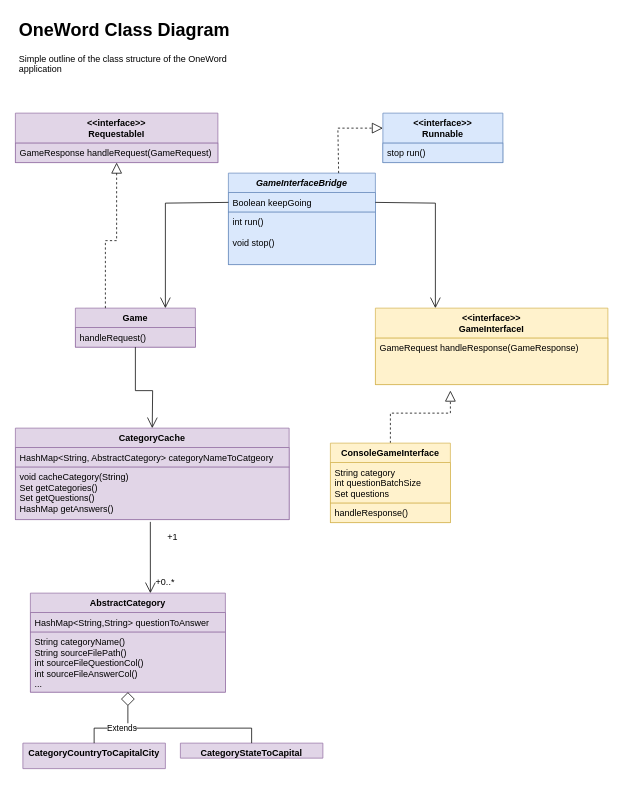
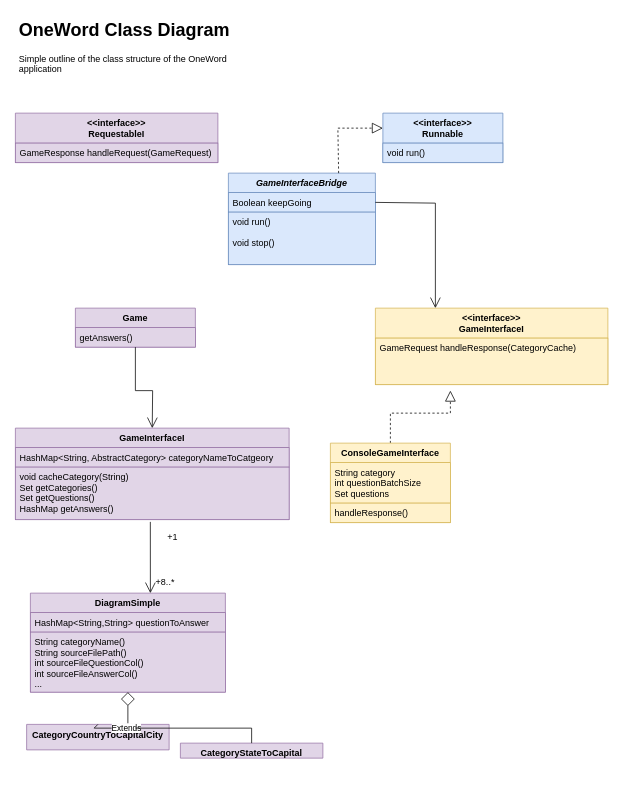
  <mxCell id="0" />
  <mxCell id="1" parent="0" />
  <mxCell id="2" value="GameInterfaceBridge" style="swimlane;fontStyle=3;align=center;verticalAlign=top;childLayout=stackLayout;horizontal=1;startSize=26;horizontalStack=0;resizeParent=1;resizeLast=0;collapsible=1;marginBottom=0;rounded=0;shadow=0;strokeWidth=1;fillColor=#dae8fc;strokeColor=#6c8ebf;" parent="1" vertex="1"><mxGeometry x="304" y="230" width="196" height="122" as="geometry"><mxRectangle x="230" y="140" width="160" height="26" as="alternateBounds" /></mxGeometry></mxCell>
  <mxCell id="3" value="Boolean keepGoing&#10;" style="text;align=left;verticalAlign=top;spacingLeft=4;spacingRight=4;overflow=hidden;rotatable=0;points=[[0,0.5],[1,0.5]];portConstraint=eastwest;fillColor=#dae8fc;strokeColor=#6c8ebf;" parent="2" vertex="1"><mxGeometry y="26" width="196" height="26" as="geometry" /></mxCell>
- <mxCell id="4" value="int run()&#10;&#10;void stop()" style="text;align=left;verticalAlign=top;spacingLeft=4;spacingRight=4;overflow=hidden;rotatable=0;points=[[0,0.5],[1,0.5]];portConstraint=eastwest;fillColor=#dae8fc;strokeColor=#6c8ebf;" parent="2" vertex="1"><mxGeometry y="52" width="196" height="70" as="geometry" /></mxCell>
+ <mxCell id="4" value="void run()&#10;&#10;void stop()" style="text;align=left;verticalAlign=top;spacingLeft=4;spacingRight=4;overflow=hidden;rotatable=0;points=[[0,0.5],[1,0.5]];portConstraint=eastwest;fillColor=#dae8fc;strokeColor=#6c8ebf;" parent="2" vertex="1"><mxGeometry y="52" width="196" height="70" as="geometry" /></mxCell>
  <mxCell id="5" value="Game" style="swimlane;fontStyle=1;align=center;verticalAlign=top;childLayout=stackLayout;horizontal=1;startSize=26;horizontalStack=0;resizeParent=1;resizeLast=0;collapsible=1;marginBottom=0;rounded=0;shadow=0;strokeWidth=1;fillColor=#e1d5e7;strokeColor=#9673a6;" parent="1" vertex="1"><mxGeometry x="100" y="410" width="160" height="52" as="geometry"><mxRectangle x="130" y="380" width="160" height="26" as="alternateBounds" /></mxGeometry></mxCell>
- <mxCell id="6" value="handleRequest()&#10;" style="text;align=left;verticalAlign=top;spacingLeft=4;spacingRight=4;overflow=hidden;rotatable=0;points=[[0,0.5],[1,0.5]];portConstraint=eastwest;fontStyle=0;fillColor=#e1d5e7;strokeColor=#9673a6;" parent="5" vertex="1"><mxGeometry y="26" width="160" height="26" as="geometry" /></mxCell>
+ <mxCell id="6" value="getAnswers()&#10;" style="text;align=left;verticalAlign=top;spacingLeft=4;spacingRight=4;overflow=hidden;rotatable=0;points=[[0,0.5],[1,0.5]];portConstraint=eastwest;fontStyle=0;fillColor=#e1d5e7;strokeColor=#9673a6;" parent="5" vertex="1"><mxGeometry y="26" width="160" height="26" as="geometry" /></mxCell>
  <mxCell id="7" value="" style="endArrow=open;endFill=1;endSize=12;html=1;rounded=0;entryX=0.25;entryY=0;entryDx=0;entryDy=0;exitX=1;exitY=0.5;exitDx=0;exitDy=0;" edge="1" parent="1" source="3"><mxGeometry width="160" relative="1" as="geometry"><mxPoint x="464" y="370" as="sourcePoint" /><mxPoint x="580" y="410" as="targetPoint" /><Array as="points"><mxPoint x="580" y="270" /></Array></mxGeometry></mxCell>
- <mxCell id="8" value="" style="endArrow=open;endFill=1;endSize=12;html=1;rounded=0;exitX=0;exitY=0.5;exitDx=0;exitDy=0;entryX=0.75;entryY=0;entryDx=0;entryDy=0;" edge="1" parent="1" source="3" target="5"><mxGeometry width="160" relative="1" as="geometry"><mxPoint x="304" y="315" as="sourcePoint" /><mxPoint x="270" y="320" as="targetPoint" /><Array as="points"><mxPoint x="220" y="270" /></Array></mxGeometry></mxCell>
  <mxCell id="9" value="&lt;&lt;interface&gt;&gt;&#10;Runnable" style="swimlane;fontStyle=1;align=center;verticalAlign=top;childLayout=stackLayout;horizontal=1;startSize=40;horizontalStack=0;resizeParent=1;resizeParentMax=0;resizeLast=0;collapsible=1;marginBottom=0;fillColor=#dae8fc;strokeColor=#6c8ebf;" vertex="1" parent="1"><mxGeometry x="510" y="150" width="160" height="66" as="geometry" /></mxCell>
- <mxCell id="10" value="stop run()" style="text;strokeColor=#6c8ebf;fillColor=#dae8fc;align=left;verticalAlign=top;spacingLeft=4;spacingRight=4;overflow=hidden;rotatable=0;points=[[0,0.5],[1,0.5]];portConstraint=eastwest;" vertex="1" parent="9"><mxGeometry y="40" width="160" height="26" as="geometry" /></mxCell>
+ <mxCell id="10" value="void run()" style="text;strokeColor=#6c8ebf;fillColor=#dae8fc;align=left;verticalAlign=top;spacingLeft=4;spacingRight=4;overflow=hidden;rotatable=0;points=[[0,0.5],[1,0.5]];portConstraint=eastwest;" vertex="1" parent="9"><mxGeometry y="40" width="160" height="26" as="geometry" /></mxCell>
  <mxCell id="11" value="" style="endArrow=block;dashed=1;endFill=0;endSize=12;html=1;rounded=0;exitX=0.75;exitY=0;exitDx=0;exitDy=0;" edge="1" parent="1" source="2"><mxGeometry width="160" relative="1" as="geometry"><mxPoint x="350" y="170" as="sourcePoint" /><mxPoint x="510" y="170" as="targetPoint" /><Array as="points"><mxPoint x="450" y="170" /></Array></mxGeometry></mxCell>
  <mxCell id="12" value="&lt;&lt;interface&gt;&gt;&#10;GameInterfaceI" style="swimlane;fontStyle=1;align=center;verticalAlign=top;childLayout=stackLayout;horizontal=1;startSize=40;horizontalStack=0;resizeParent=1;resizeParentMax=0;resizeLast=0;collapsible=1;marginBottom=0;fillColor=#fff2cc;strokeColor=#d6b656;" vertex="1" parent="1"><mxGeometry x="500" y="410" width="310" height="102" as="geometry" /></mxCell>
- <mxCell id="13" value="GameRequest handleResponse(GameResponse)" style="text;strokeColor=#d6b656;fillColor=#fff2cc;align=left;verticalAlign=top;spacingLeft=4;spacingRight=4;overflow=hidden;rotatable=0;points=[[0,0.5],[1,0.5]];portConstraint=eastwest;" vertex="1" parent="12"><mxGeometry y="40" width="310" height="62" as="geometry" /></mxCell>
+ <mxCell id="13" value="GameRequest handleResponse(CategoryCache)" style="text;strokeColor=#d6b656;fillColor=#fff2cc;align=left;verticalAlign=top;spacingLeft=4;spacingRight=4;overflow=hidden;rotatable=0;points=[[0,0.5],[1,0.5]];portConstraint=eastwest;" vertex="1" parent="12"><mxGeometry y="40" width="310" height="62" as="geometry" /></mxCell>
  <mxCell id="14" value="&lt;&lt;interface&gt;&gt;&#10;RequestableI" style="swimlane;fontStyle=1;align=center;verticalAlign=top;childLayout=stackLayout;horizontal=1;startSize=40;horizontalStack=0;resizeParent=1;resizeParentMax=0;resizeLast=0;collapsible=1;marginBottom=0;fillColor=#e1d5e7;strokeColor=#9673a6;" vertex="1" parent="1"><mxGeometry x="20" y="150" width="270" height="66" as="geometry" /></mxCell>
  <mxCell id="15" value="GameResponse handleRequest(GameRequest)" style="text;strokeColor=#9673a6;fillColor=#e1d5e7;align=left;verticalAlign=top;spacingLeft=4;spacingRight=4;overflow=hidden;rotatable=0;points=[[0,0.5],[1,0.5]];portConstraint=eastwest;" vertex="1" parent="14"><mxGeometry y="40" width="270" height="26" as="geometry" /></mxCell>
- <mxCell id="16" value="" style="endArrow=block;dashed=1;endFill=0;endSize=12;html=1;rounded=0;exitX=0.25;exitY=0;exitDx=0;exitDy=0;" edge="1" parent="1" source="5" target="15"><mxGeometry width="160" relative="1" as="geometry"><mxPoint x="40" y="350" as="sourcePoint" /><mxPoint x="200" y="350" as="targetPoint" /><Array as="points"><mxPoint x="140" y="320" /><mxPoint x="155" y="320" /></Array></mxGeometry></mxCell>
- <mxCell id="17" value="CategoryCache" style="swimlane;fontStyle=1;align=center;verticalAlign=top;childLayout=stackLayout;horizontal=1;startSize=26;horizontalStack=0;resizeParent=1;resizeParentMax=0;resizeLast=0;collapsible=1;marginBottom=0;fillColor=#e1d5e7;strokeColor=#9673a6;" vertex="1" parent="1"><mxGeometry x="20" y="570" width="365" height="122" as="geometry" /></mxCell>
+ <mxCell id="17" value="GameInterfaceI" style="swimlane;fontStyle=1;align=center;verticalAlign=top;childLayout=stackLayout;horizontal=1;startSize=26;horizontalStack=0;resizeParent=1;resizeParentMax=0;resizeLast=0;collapsible=1;marginBottom=0;fillColor=#e1d5e7;strokeColor=#9673a6;" vertex="1" parent="1"><mxGeometry x="20" y="570" width="365" height="122" as="geometry" /></mxCell>
  <mxCell id="18" value="HashMap&lt;String, AbstractCategory&gt; categoryNameToCatgeory" style="text;strokeColor=#9673a6;fillColor=#e1d5e7;align=left;verticalAlign=top;spacingLeft=4;spacingRight=4;overflow=hidden;rotatable=0;points=[[0,0.5],[1,0.5]];portConstraint=eastwest;" vertex="1" parent="17"><mxGeometry y="26" width="365" height="26" as="geometry" /></mxCell>
  <mxCell id="19" value="void cacheCategory(String)&#10;Set getCategories()&#10;Set getQuestions()&#10;HashMap getAnswers()" style="text;strokeColor=#9673a6;fillColor=#e1d5e7;align=left;verticalAlign=top;spacingLeft=4;spacingRight=4;overflow=hidden;rotatable=0;points=[[0,0.5],[1,0.5]];portConstraint=eastwest;" vertex="1" parent="17"><mxGeometry y="52" width="365" height="70" as="geometry" /></mxCell>
  <mxCell id="20" value="" style="endArrow=open;endFill=1;endSize=12;html=1;rounded=0;entryX=0.5;entryY=0;entryDx=0;entryDy=0;exitX=0.5;exitY=1;exitDx=0;exitDy=0;" edge="1" parent="1" source="5" target="17"><mxGeometry width="160" relative="1" as="geometry"><mxPoint x="170" y="480" as="sourcePoint" /><mxPoint x="580" y="800" as="targetPoint" /><Array as="points"><mxPoint x="180" y="520" /><mxPoint x="203" y="520" /></Array></mxGeometry></mxCell>
- <mxCell id="21" value="AbstractCategory" style="swimlane;fontStyle=1;align=center;verticalAlign=top;childLayout=stackLayout;horizontal=1;startSize=26;horizontalStack=0;resizeParent=1;resizeParentMax=0;resizeLast=0;collapsible=1;marginBottom=0;fillColor=#e1d5e7;strokeColor=#9673a6;" vertex="1" parent="1"><mxGeometry x="40" y="790" width="260" height="132" as="geometry" /></mxCell>
+ <mxCell id="21" value="DiagramSimple" style="swimlane;fontStyle=1;align=center;verticalAlign=top;childLayout=stackLayout;horizontal=1;startSize=26;horizontalStack=0;resizeParent=1;resizeParentMax=0;resizeLast=0;collapsible=1;marginBottom=0;fillColor=#e1d5e7;strokeColor=#9673a6;" vertex="1" parent="1"><mxGeometry x="40" y="790" width="260" height="132" as="geometry" /></mxCell>
  <mxCell id="22" value="HashMap&lt;String,String&gt; questionToAnswer" style="text;strokeColor=#9673a6;fillColor=#e1d5e7;align=left;verticalAlign=top;spacingLeft=4;spacingRight=4;overflow=hidden;rotatable=0;points=[[0,0.5],[1,0.5]];portConstraint=eastwest;" vertex="1" parent="21"><mxGeometry y="26" width="260" height="26" as="geometry" /></mxCell>
  <mxCell id="23" value="String categoryName()&#10;String sourceFilePath()&#10;int sourceFileQuestionCol()&#10;int sourceFileAnswerCol()&#10;..." style="text;strokeColor=#9673a6;fillColor=#e1d5e7;align=left;verticalAlign=top;spacingLeft=4;spacingRight=4;overflow=hidden;rotatable=0;points=[[0,0.5],[1,0.5]];portConstraint=eastwest;" vertex="1" parent="21"><mxGeometry y="52" width="260" height="80" as="geometry" /></mxCell>
  <mxCell id="24" value="+1" style="text;html=1;align=center;verticalAlign=middle;whiteSpace=wrap;rounded=0;" vertex="1" parent="1"><mxGeometry x="215" y="700" width="30" height="30" as="geometry" /></mxCell>
- <mxCell id="25" value="+0..*" style="text;html=1;align=center;verticalAlign=middle;whiteSpace=wrap;rounded=0;" vertex="1" parent="1"><mxGeometry x="190" y="760" width="60" height="30" as="geometry" /></mxCell>
+ <mxCell id="25" value="+8..*" style="text;html=1;align=center;verticalAlign=middle;whiteSpace=wrap;rounded=0;" vertex="1" parent="1"><mxGeometry x="190" y="760" width="60" height="30" as="geometry" /></mxCell>
  <mxCell id="26" value="" style="endArrow=open;endFill=1;endSize=12;html=1;rounded=0;exitX=0.493;exitY=1.043;exitDx=0;exitDy=0;exitPerimeter=0;" edge="1" parent="1" source="19"><mxGeometry width="160" relative="1" as="geometry"><mxPoint x="160" y="750" as="sourcePoint" /><mxPoint x="200" y="790" as="targetPoint" /></mxGeometry></mxCell>
- <mxCell id="27" value="CategoryCountryToCapitalCity" style="swimlane;fontStyle=1;align=center;verticalAlign=top;childLayout=stackLayout;horizontal=1;startSize=34;horizontalStack=0;resizeParent=1;resizeParentMax=0;resizeLast=0;collapsible=1;marginBottom=0;fillColor=#e1d5e7;strokeColor=#9673a6;" vertex="1" parent="1"><mxGeometry x="30" y="990" width="190" height="34" as="geometry" /></mxCell>
+ <mxCell id="27" value="CategoryCountryToCapitalCity" style="swimlane;fontStyle=1;align=center;verticalAlign=top;childLayout=stackLayout;horizontal=1;startSize=34;horizontalStack=0;resizeParent=1;resizeParentMax=0;resizeLast=0;collapsible=1;marginBottom=0;fillColor=#e1d5e7;strokeColor=#9673a6;" vertex="1" parent="1"><mxGeometry x="35" y="965" width="190" height="34" as="geometry" /></mxCell>
  <mxCell id="28" value="CategoryStateToCapital" style="swimlane;fontStyle=1;align=center;verticalAlign=top;childLayout=stackLayout;horizontal=1;startSize=34;horizontalStack=0;resizeParent=1;resizeParentMax=0;resizeLast=0;collapsible=1;marginBottom=0;fillColor=#e1d5e7;strokeColor=#9673a6;" vertex="1" parent="1"><mxGeometry x="240" y="990" width="190" height="20" as="geometry" /></mxCell>
  <mxCell id="29" value="Extends" style="endArrow=diamond;endSize=16;endFill=0;html=1;rounded=0;exitX=0.5;exitY=0;exitDx=0;exitDy=0;entryX=0.5;entryY=1;entryDx=0;entryDy=0;" edge="1" parent="1" source="27" target="21"><mxGeometry width="160" relative="1" as="geometry"><mxPoint x="420" y="800" as="sourcePoint" /><mxPoint x="120" y="920" as="targetPoint" /><Array as="points"><mxPoint x="125" y="970" /><mxPoint x="170" y="970" /></Array></mxGeometry></mxCell>
  <mxCell id="30" value="" style="endArrow=block;dashed=1;endFill=0;endSize=12;html=1;rounded=0;" edge="1" parent="1"><mxGeometry width="160" relative="1" as="geometry"><mxPoint x="520" y="590" as="sourcePoint" /><mxPoint x="600" y="520" as="targetPoint" /><Array as="points"><mxPoint x="520" y="550" /><mxPoint x="600" y="550" /></Array></mxGeometry></mxCell>
  <mxCell id="31" value="ConsoleGameInterface" style="swimlane;fontStyle=1;align=center;verticalAlign=top;childLayout=stackLayout;horizontal=1;startSize=26;horizontalStack=0;resizeParent=1;resizeParentMax=0;resizeLast=0;collapsible=1;marginBottom=0;fillColor=#fff2cc;strokeColor=#d6b656;" vertex="1" parent="1"><mxGeometry x="440" y="590" width="160" height="106" as="geometry" /></mxCell>
  <mxCell id="32" value="String category&#10;int questionBatchSize&#10;Set questions" style="text;strokeColor=#d6b656;fillColor=#fff2cc;align=left;verticalAlign=top;spacingLeft=4;spacingRight=4;overflow=hidden;rotatable=0;points=[[0,0.5],[1,0.5]];portConstraint=eastwest;" vertex="1" parent="31"><mxGeometry y="26" width="160" height="54" as="geometry" /></mxCell>
  <mxCell id="33" value="handleResponse()" style="text;strokeColor=#d6b656;fillColor=#fff2cc;align=left;verticalAlign=top;spacingLeft=4;spacingRight=4;overflow=hidden;rotatable=0;points=[[0,0.5],[1,0.5]];portConstraint=eastwest;" vertex="1" parent="31"><mxGeometry y="80" width="160" height="26" as="geometry" /></mxCell>
  <mxCell id="34" style="edgeStyle=orthogonalEdgeStyle;rounded=0;orthogonalLoop=1;jettySize=auto;html=1;exitX=0.5;exitY=1;exitDx=0;exitDy=0;" edge="1" parent="1" source="28" target="28"><mxGeometry relative="1" as="geometry" /></mxCell>
  <mxCell id="35" value="" style="endArrow=none;html=1;rounded=0;exitX=0.5;exitY=0;exitDx=0;exitDy=0;" edge="1" parent="1" source="28"><mxGeometry width="50" height="50" relative="1" as="geometry"><mxPoint x="480" y="800" as="sourcePoint" /><mxPoint x="180" y="970" as="targetPoint" /><Array as="points"><mxPoint x="335" y="970" /></Array></mxGeometry></mxCell>
  <mxCell id="36" value="&lt;h1&gt;OneWord Class Diagram&lt;/h1&gt;&lt;p&gt;Simple outline of the class structure of the OneWord application&lt;/p&gt;" style="text;html=1;strokeColor=none;fillColor=none;spacing=5;spacingTop=-20;whiteSpace=wrap;overflow=hidden;rounded=0;" vertex="1" parent="1"><mxGeometry x="20" y="20" width="301" height="100" as="geometry" /></mxCell>
